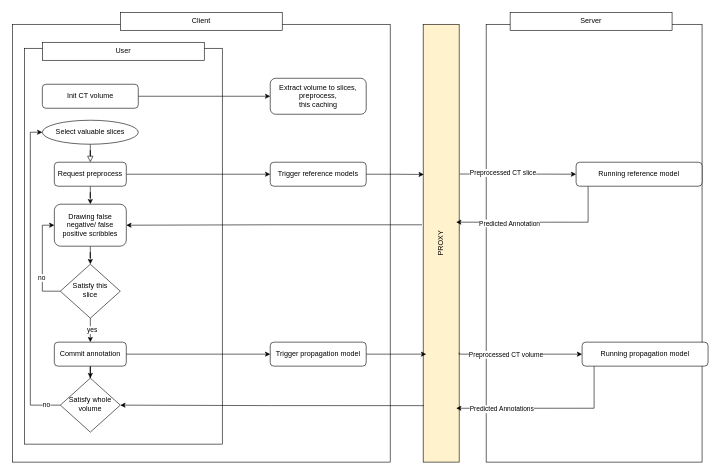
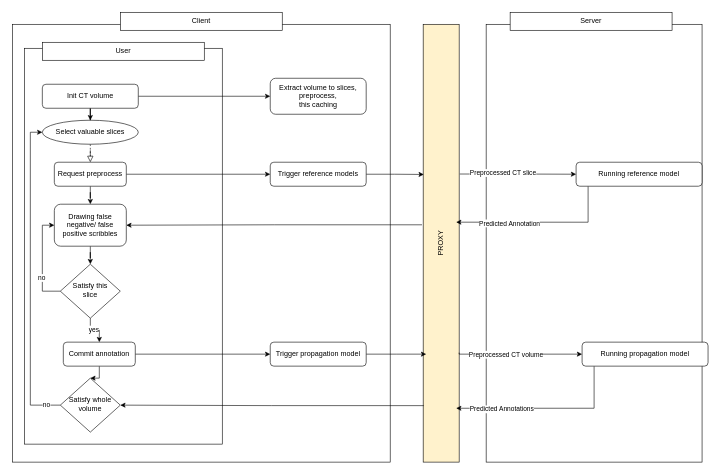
  <mxCell id="0" />
  <mxCell id="1" parent="0" />
  <mxCell id="2" value="PROXY" style="rounded=0;whiteSpace=wrap;html=1;rotation=-90;fillColor=#fff2cc;" vertex="1" parent="1"><mxGeometry x="370" y="375" width="730" height="60" as="geometry" /></mxCell>
  <mxCell id="3" value="" style="rounded=0;whiteSpace=wrap;html=1;" parent="1" vertex="1"><mxGeometry x="810" y="40" width="360" height="730" as="geometry" /></mxCell>
  <mxCell id="4" value="" style="rounded=0;whiteSpace=wrap;html=1;" parent="1" vertex="1"><mxGeometry x="20" y="40" width="630" height="730" as="geometry" /></mxCell>
  <mxCell id="5" value="" style="rounded=0;whiteSpace=wrap;html=1;" parent="1" vertex="1"><mxGeometry x="40" y="80" width="330" height="660" as="geometry" /></mxCell>
- <mxCell id="6" value="" style="rounded=0;html=1;jettySize=auto;orthogonalLoop=1;fontSize=11;endArrow=block;endFill=0;endSize=8;strokeWidth=1;shadow=0;labelBackgroundColor=none;edgeStyle=orthogonalEdgeStyle;entryX=0.5;entryY=0;entryDx=0;entryDy=0;" parent="1" source="7" target="10" edge="1"><mxGeometry relative="1" as="geometry"><mxPoint x="130" y="265" as="targetPoint" /></mxGeometry></mxCell>
+ <mxCell id="6" value="" style="rounded=0;html=1;jettySize=auto;orthogonalLoop=1;fontSize=11;endArrow=block;endFill=0;endSize=8;strokeWidth=1;shadow=0;labelBackgroundColor=none;edgeStyle=orthogonalEdgeStyle;entryX=0.5;entryY=0;entryDx=0;entryDy=0;dashed=1;" parent="1" source="7" target="10" edge="1"><mxGeometry relative="1" as="geometry"><mxPoint x="130" y="265" as="targetPoint" /></mxGeometry></mxCell>
  <mxCell id="7" value="Select valuable slices" style="ellipse;whiteSpace=wrap;html=1;fontSize=12;glass=0;strokeWidth=1;shadow=0;" parent="1" vertex="1"><mxGeometry x="70" y="200" width="160" height="40" as="geometry" /></mxCell>
  <mxCell id="8" value="" style="edgeStyle=orthogonalEdgeStyle;rounded=0;orthogonalLoop=1;jettySize=auto;html=1;" parent="1" source="10" target="19" edge="1"><mxGeometry relative="1" as="geometry" /></mxCell>
  <mxCell id="9" style="edgeStyle=orthogonalEdgeStyle;rounded=0;orthogonalLoop=1;jettySize=auto;html=1;entryX=0;entryY=0.5;entryDx=0;entryDy=0;" parent="1" source="10" target="33" edge="1"><mxGeometry relative="1" as="geometry" /></mxCell>
  <mxCell id="10" value="Request preprocess" style="rounded=1;whiteSpace=wrap;html=1;fontSize=12;glass=0;strokeWidth=1;shadow=0;" parent="1" vertex="1"><mxGeometry x="90" y="270" width="120" height="40" as="geometry" /></mxCell>
  <mxCell id="11" value="" style="edgeStyle=orthogonalEdgeStyle;rounded=0;orthogonalLoop=1;jettySize=auto;html=1;" parent="1" source="15" target="22" edge="1"><mxGeometry relative="1" as="geometry" /></mxCell>
  <mxCell id="12" value="yes" style="edgeLabel;html=1;align=center;verticalAlign=middle;resizable=0;points=[];" parent="11" vertex="1" connectable="0"><mxGeometry x="-0.075" y="2" relative="1" as="geometry"><mxPoint as="offset" /></mxGeometry></mxCell>
  <mxCell id="13" style="edgeStyle=orthogonalEdgeStyle;rounded=0;orthogonalLoop=1;jettySize=auto;html=1;entryX=0;entryY=0.5;entryDx=0;entryDy=0;" parent="1" source="15" target="19" edge="1"><mxGeometry relative="1" as="geometry"><Array as="points"><mxPoint x="70" y="485" /><mxPoint x="70" y="375" /></Array></mxGeometry></mxCell>
  <mxCell id="14" value="no" style="edgeLabel;html=1;align=center;verticalAlign=middle;resizable=0;points=[];" parent="13" vertex="1" connectable="0"><mxGeometry x="-0.331" y="2" relative="1" as="geometry"><mxPoint y="1" as="offset" /></mxGeometry></mxCell>
  <mxCell id="15" value="Satisfy this&lt;br&gt;slice" style="rhombus;whiteSpace=wrap;html=1;shadow=0;fontFamily=Helvetica;fontSize=12;align=center;strokeWidth=1;spacing=6;spacingTop=-4;" parent="1" vertex="1"><mxGeometry x="100" y="440" width="100" height="90" as="geometry" /></mxCell>
  <mxCell id="16" value="User" style="rounded=0;whiteSpace=wrap;html=1;" parent="1" vertex="1"><mxGeometry x="70" y="70" width="270" height="30" as="geometry" /></mxCell>
  <mxCell id="17" value="" style="edgeStyle=orthogonalEdgeStyle;rounded=0;orthogonalLoop=1;jettySize=auto;html=1;" parent="1" source="19" target="15" edge="1"><mxGeometry relative="1" as="geometry" /></mxCell>
  <mxCell id="18" style="edgeStyle=orthogonalEdgeStyle;rounded=0;orthogonalLoop=1;jettySize=auto;html=1;exitX=0.542;exitY=-0.033;exitDx=0;exitDy=0;exitPerimeter=0;" edge="1" parent="1" source="2" target="19"><mxGeometry relative="1" as="geometry" /></mxCell>
  <mxCell id="19" value="Drawing false negative/ false positive scribbles" style="rounded=1;whiteSpace=wrap;html=1;fontSize=12;glass=0;strokeWidth=1;shadow=0;" parent="1" vertex="1"><mxGeometry x="90" y="340" width="120" height="70" as="geometry" /></mxCell>
  <mxCell id="20" value="" style="edgeStyle=orthogonalEdgeStyle;rounded=0;orthogonalLoop=1;jettySize=auto;html=1;" parent="1" source="22" target="26" edge="1"><mxGeometry relative="1" as="geometry" /></mxCell>
  <mxCell id="21" style="edgeStyle=orthogonalEdgeStyle;rounded=0;orthogonalLoop=1;jettySize=auto;html=1;" parent="1" source="22" target="35" edge="1"><mxGeometry relative="1" as="geometry" /></mxCell>
- <mxCell id="22" value="Commit annotation" style="rounded=1;whiteSpace=wrap;html=1;fontSize=12;glass=0;strokeWidth=1;shadow=0;" parent="1" vertex="1"><mxGeometry x="90" y="570" width="120" height="40" as="geometry" /></mxCell>
+ <mxCell id="22" value="Commit annotation" style="rounded=1;whiteSpace=wrap;html=1;fontSize=12;glass=0;strokeWidth=1;shadow=0;" parent="1" vertex="1"><mxGeometry x="105" y="570" width="120" height="40" as="geometry" /></mxCell>
  <mxCell id="23" style="edgeStyle=orthogonalEdgeStyle;rounded=0;orthogonalLoop=1;jettySize=auto;html=1;entryX=0;entryY=0.5;entryDx=0;entryDy=0;" parent="1" source="26" target="7" edge="1"><mxGeometry relative="1" as="geometry"><Array as="points"><mxPoint x="50" y="675" /><mxPoint x="50" y="220" /></Array></mxGeometry></mxCell>
  <mxCell id="24" value="no" style="edgeLabel;html=1;align=center;verticalAlign=middle;resizable=0;points=[];" parent="23" vertex="1" connectable="0"><mxGeometry x="-0.909" y="-1" relative="1" as="geometry"><mxPoint as="offset" /></mxGeometry></mxCell>
  <mxCell id="25" style="edgeStyle=orthogonalEdgeStyle;rounded=0;orthogonalLoop=1;jettySize=auto;html=1;exitX=0.129;exitY=0.017;exitDx=0;exitDy=0;entryX=1;entryY=0.5;entryDx=0;entryDy=0;exitPerimeter=0;" edge="1" parent="1" source="2" target="26"><mxGeometry relative="1" as="geometry" /></mxCell>
  <mxCell id="26" value="Satisfy whole volume" style="rhombus;whiteSpace=wrap;html=1;shadow=0;fontFamily=Helvetica;fontSize=12;align=center;strokeWidth=1;spacing=6;spacingTop=-4;" parent="1" vertex="1"><mxGeometry x="100" y="630" width="100" height="90" as="geometry" /></mxCell>
+ <mxCell id="27" style="edgeStyle=orthogonalEdgeStyle;rounded=0;orthogonalLoop=1;jettySize=auto;html=1;" parent="1" source="29" target="7" edge="1"><mxGeometry relative="1" as="geometry" /></mxCell>
  <mxCell id="28" style="edgeStyle=orthogonalEdgeStyle;rounded=0;orthogonalLoop=1;jettySize=auto;html=1;entryX=0;entryY=0.5;entryDx=0;entryDy=0;" parent="1" source="29" target="31" edge="1"><mxGeometry relative="1" as="geometry" /></mxCell>
  <mxCell id="29" value="Init CT volume" style="rounded=1;whiteSpace=wrap;html=1;fontSize=12;glass=0;strokeWidth=1;shadow=0;" parent="1" vertex="1"><mxGeometry x="70" y="140" width="160" height="40" as="geometry" /></mxCell>
  <mxCell id="30" value="Client" style="rounded=0;whiteSpace=wrap;html=1;" parent="1" vertex="1"><mxGeometry x="200" y="20" width="270" height="30" as="geometry" /></mxCell>
  <mxCell id="31" value="Extract volume to slices,&lt;br&gt;preprocess,&lt;br&gt;this caching" style="rounded=1;whiteSpace=wrap;html=1;fontSize=12;glass=0;strokeWidth=1;shadow=0;" parent="1" vertex="1"><mxGeometry x="450" y="130" width="160" height="60" as="geometry" /></mxCell>
  <mxCell id="32" style="edgeStyle=orthogonalEdgeStyle;rounded=0;orthogonalLoop=1;jettySize=auto;html=1;entryX=0.657;entryY=0.017;entryDx=0;entryDy=0;entryPerimeter=0;" edge="1" parent="1" source="33" target="2"><mxGeometry relative="1" as="geometry" /></mxCell>
  <mxCell id="33" value="Trigger reference models" style="rounded=1;whiteSpace=wrap;html=1;fontSize=12;glass=0;strokeWidth=1;shadow=0;" parent="1" vertex="1"><mxGeometry x="450" y="270" width="160" height="40" as="geometry" /></mxCell>
  <mxCell id="34" style="edgeStyle=orthogonalEdgeStyle;rounded=0;orthogonalLoop=1;jettySize=auto;html=1;" edge="1" parent="1" source="35"><mxGeometry relative="1" as="geometry"><mxPoint x="710" y="590" as="targetPoint" /></mxGeometry></mxCell>
  <mxCell id="35" value="Trigger propagation model" style="rounded=1;whiteSpace=wrap;html=1;fontSize=12;glass=0;strokeWidth=1;shadow=0;" parent="1" vertex="1"><mxGeometry x="450" y="570" width="160" height="40" as="geometry" /></mxCell>
  <mxCell id="36" value="Server" style="rounded=0;whiteSpace=wrap;html=1;" parent="1" vertex="1"><mxGeometry x="850" y="20" width="270" height="30" as="geometry" /></mxCell>
  <mxCell id="37" style="edgeStyle=orthogonalEdgeStyle;rounded=0;orthogonalLoop=1;jettySize=auto;html=1;entryX=0.548;entryY=0.917;entryDx=0;entryDy=0;entryPerimeter=0;" edge="1" parent="1" source="41" target="2"><mxGeometry relative="1" as="geometry"><Array as="points"><mxPoint x="980" y="370" /></Array></mxGeometry></mxCell>
  <mxCell id="38" value="Predicted Annotation" style="edgeLabel;html=1;align=center;verticalAlign=middle;resizable=0;points=[];" vertex="1" connectable="0" parent="37"><mxGeometry x="0.364" y="2" relative="1" as="geometry"><mxPoint as="offset" /></mxGeometry></mxCell>
  <mxCell id="39" style="edgeStyle=orthogonalEdgeStyle;rounded=0;orthogonalLoop=1;jettySize=auto;html=1;exitX=0.658;exitY=1.017;exitDx=0;exitDy=0;exitPerimeter=0;" edge="1" parent="1" source="2" target="41"><mxGeometry relative="1" as="geometry" /></mxCell>
  <mxCell id="40" value="Preprocessed CT slice" style="edgeLabel;html=1;align=center;verticalAlign=middle;resizable=0;points=[];" vertex="1" connectable="0" parent="39"><mxGeometry x="-0.269" y="2" relative="1" as="geometry"><mxPoint as="offset" /></mxGeometry></mxCell>
  <mxCell id="41" value="Running reference model" style="rounded=1;whiteSpace=wrap;html=1;fontSize=12;glass=0;strokeWidth=1;shadow=0;" parent="1" vertex="1"><mxGeometry x="960" y="270" width="210" height="40" as="geometry" /></mxCell>
  <mxCell id="42" style="edgeStyle=orthogonalEdgeStyle;rounded=0;orthogonalLoop=1;jettySize=auto;html=1;entryX=0.123;entryY=0.917;entryDx=0;entryDy=0;entryPerimeter=0;" edge="1" parent="1" source="46" target="2"><mxGeometry relative="1" as="geometry"><Array as="points"><mxPoint x="990" y="680" /></Array></mxGeometry></mxCell>
  <mxCell id="43" value="Predicted Annotations" style="edgeLabel;html=1;align=center;verticalAlign=middle;resizable=0;points=[];" vertex="1" connectable="0" parent="42"><mxGeometry x="0.5" y="1" relative="1" as="geometry"><mxPoint as="offset" /></mxGeometry></mxCell>
  <mxCell id="44" style="edgeStyle=orthogonalEdgeStyle;rounded=0;orthogonalLoop=1;jettySize=auto;html=1;exitX=0.25;exitY=1;exitDx=0;exitDy=0;" edge="1" parent="1" source="2" target="46"><mxGeometry relative="1" as="geometry"><Array as="points"><mxPoint x="765" y="590" /></Array></mxGeometry></mxCell>
  <mxCell id="45" value="Preprocessed CT volume" style="edgeLabel;html=1;align=center;verticalAlign=middle;resizable=0;points=[];" vertex="1" connectable="0" parent="44"><mxGeometry x="-0.243" y="1" relative="1" as="geometry"><mxPoint x="1" y="1" as="offset" /></mxGeometry></mxCell>
  <mxCell id="46" value="Running propagation model" style="rounded=1;whiteSpace=wrap;html=1;fontSize=12;glass=0;strokeWidth=1;shadow=0;" parent="1" vertex="1"><mxGeometry x="970" y="570" width="210" height="40" as="geometry" /></mxCell>
